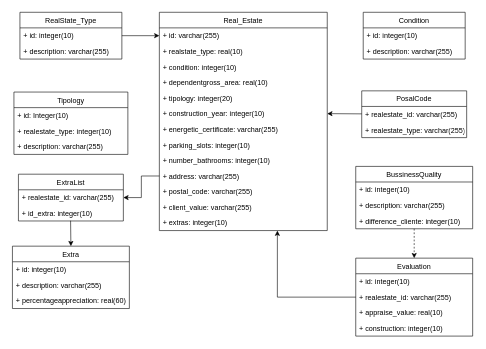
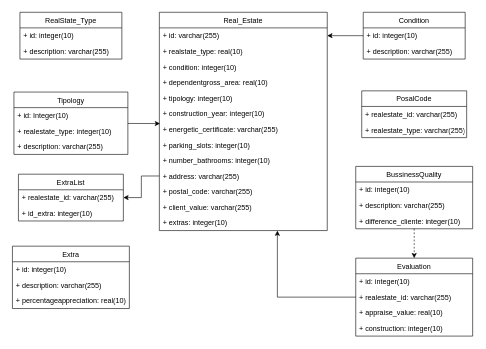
  <mxCell id="0" />
  <mxCell id="1" parent="0" />
- <mxCell id="2" style="rounded=0;orthogonalLoop=1;jettySize=auto;html=1;entryX=0;entryY=0.5;entryDx=0;entryDy=0;" edge="1" parent="1" source="3" target="20"><mxGeometry relative="1" as="geometry" /></mxCell>
  <mxCell id="3" value="RealState_Type" style="swimlane;fontStyle=0;childLayout=stackLayout;horizontal=1;startSize=26;fillColor=none;horizontalStack=0;resizeParent=1;resizeParentMax=0;resizeLast=0;collapsible=1;marginBottom=0;" vertex="1" parent="1"><mxGeometry x="32.5" y="20" width="170" height="78" as="geometry" /></mxCell>
  <mxCell id="4" value="+ id: integer(10)" style="text;strokeColor=none;fillColor=none;align=left;verticalAlign=top;spacingLeft=4;spacingRight=4;overflow=hidden;rotatable=0;points=[[0,0.5],[1,0.5]];portConstraint=eastwest;" vertex="1" parent="3"><mxGeometry y="26" width="170" height="26" as="geometry" /></mxCell>
  <mxCell id="5" value="+ description: varchar(255)" style="text;strokeColor=none;fillColor=none;align=left;verticalAlign=top;spacingLeft=4;spacingRight=4;overflow=hidden;rotatable=0;points=[[0,0.5],[1,0.5]];portConstraint=eastwest;" vertex="1" parent="3"><mxGeometry y="52" width="170" height="26" as="geometry" /></mxCell>
+ <mxCell id="6" style="edgeStyle=none;rounded=0;orthogonalLoop=1;jettySize=auto;html=1;entryX=0.004;entryY=0.137;entryDx=0;entryDy=0;entryPerimeter=0;" edge="1" parent="1" source="7" target="26"><mxGeometry relative="1" as="geometry" /></mxCell>
  <mxCell id="7" value="Tipology" style="swimlane;fontStyle=0;childLayout=stackLayout;horizontal=1;startSize=26;fillColor=none;horizontalStack=0;resizeParent=1;resizeParentMax=0;resizeLast=0;collapsible=1;marginBottom=0;" vertex="1" parent="1"><mxGeometry x="22.5" y="153" width="190" height="104" as="geometry" /></mxCell>
  <mxCell id="8" value="+ id: Integer(10)" style="text;strokeColor=none;fillColor=none;align=left;verticalAlign=top;spacingLeft=4;spacingRight=4;overflow=hidden;rotatable=0;points=[[0,0.5],[1,0.5]];portConstraint=eastwest;" vertex="1" parent="7"><mxGeometry y="26" width="190" height="26" as="geometry" /></mxCell>
  <mxCell id="9" value="+ realestate_type: integer(10)" style="text;strokeColor=none;fillColor=none;align=left;verticalAlign=top;spacingLeft=4;spacingRight=4;overflow=hidden;rotatable=0;points=[[0,0.5],[1,0.5]];portConstraint=eastwest;" vertex="1" parent="7"><mxGeometry y="52" width="190" height="26" as="geometry" /></mxCell>
  <mxCell id="10" value="+ description: varchar(255)" style="text;strokeColor=none;fillColor=none;align=left;verticalAlign=top;spacingLeft=4;spacingRight=4;overflow=hidden;rotatable=0;points=[[0,0.5],[1,0.5]];portConstraint=eastwest;" vertex="1" parent="7"><mxGeometry y="78" width="190" height="26" as="geometry" /></mxCell>
  <mxCell id="11" style="edgeStyle=orthogonalEdgeStyle;rounded=0;orthogonalLoop=1;jettySize=auto;html=1;exitX=0;exitY=0.5;exitDx=0;exitDy=0;entryX=1;entryY=0.5;entryDx=0;entryDy=0;" edge="1" parent="1" source="29" target="13"><mxGeometry relative="1" as="geometry"><mxPoint x="305" y="470" as="targetPoint" /></mxGeometry></mxCell>
  <mxCell id="12" value="ExtraList" style="swimlane;fontStyle=0;childLayout=stackLayout;horizontal=1;startSize=26;fillColor=none;horizontalStack=0;resizeParent=1;resizeParentMax=0;resizeLast=0;collapsible=1;marginBottom=0;" vertex="1" parent="1"><mxGeometry x="30" y="290" width="175" height="78" as="geometry" /></mxCell>
  <mxCell id="13" value="+ realestate_id: varchar(255)" style="text;strokeColor=none;fillColor=none;align=left;verticalAlign=top;spacingLeft=4;spacingRight=4;overflow=hidden;rotatable=0;points=[[0,0.5],[1,0.5]];portConstraint=eastwest;" vertex="1" parent="12"><mxGeometry y="26" width="175" height="26" as="geometry" /></mxCell>
  <mxCell id="14" value="+ id_extra: integer(10)" style="text;strokeColor=none;fillColor=none;align=left;verticalAlign=top;spacingLeft=4;spacingRight=4;overflow=hidden;rotatable=0;points=[[0,0.5],[1,0.5]];portConstraint=eastwest;" vertex="1" parent="12"><mxGeometry y="52" width="175" height="26" as="geometry" /></mxCell>
  <mxCell id="15" value="Extra" style="swimlane;fontStyle=0;childLayout=stackLayout;horizontal=1;startSize=26;fillColor=none;horizontalStack=0;resizeParent=1;resizeParentMax=0;resizeLast=0;collapsible=1;marginBottom=0;" vertex="1" parent="1"><mxGeometry x="20" y="410" width="195" height="104" as="geometry" /></mxCell>
  <mxCell id="16" value="+ id: integer(10)" style="text;strokeColor=none;fillColor=none;align=left;verticalAlign=top;spacingLeft=4;spacingRight=4;overflow=hidden;rotatable=0;points=[[0,0.5],[1,0.5]];portConstraint=eastwest;" vertex="1" parent="15"><mxGeometry y="26" width="195" height="26" as="geometry" /></mxCell>
  <mxCell id="17" value="+ description: varchar(255)" style="text;strokeColor=none;fillColor=none;align=left;verticalAlign=top;spacingLeft=4;spacingRight=4;overflow=hidden;rotatable=0;points=[[0,0.5],[1,0.5]];portConstraint=eastwest;" vertex="1" parent="15"><mxGeometry y="52" width="195" height="26" as="geometry" /></mxCell>
- <mxCell id="18" value="+ percentageappreciation: real(60)" style="text;strokeColor=none;fillColor=none;align=left;verticalAlign=top;spacingLeft=4;spacingRight=4;overflow=hidden;rotatable=0;points=[[0,0.5],[1,0.5]];portConstraint=eastwest;" vertex="1" parent="15"><mxGeometry y="78" width="195" height="26" as="geometry" /></mxCell>
+ <mxCell id="18" value="+ percentageappreciation: real(10)" style="text;strokeColor=none;fillColor=none;align=left;verticalAlign=top;spacingLeft=4;spacingRight=4;overflow=hidden;rotatable=0;points=[[0,0.5],[1,0.5]];portConstraint=eastwest;" vertex="1" parent="15"><mxGeometry y="78" width="195" height="26" as="geometry" /></mxCell>
  <mxCell id="19" value="Real_Estate" style="swimlane;fontStyle=0;childLayout=stackLayout;horizontal=1;startSize=26;fillColor=none;horizontalStack=0;resizeParent=1;resizeParentMax=0;resizeLast=0;collapsible=1;marginBottom=0;" vertex="1" parent="1"><mxGeometry x="265" y="20" width="280" height="364" as="geometry" /></mxCell>
  <mxCell id="20" value="+ id: varchar(255)" style="text;strokeColor=none;fillColor=none;align=left;verticalAlign=top;spacingLeft=4;spacingRight=4;overflow=hidden;rotatable=0;points=[[0,0.5],[1,0.5]];portConstraint=eastwest;" vertex="1" parent="19"><mxGeometry y="26" width="280" height="26" as="geometry" /></mxCell>
  <mxCell id="21" value="+ realstate_type: real(10)" style="text;strokeColor=none;fillColor=none;align=left;verticalAlign=top;spacingLeft=4;spacingRight=4;overflow=hidden;rotatable=0;points=[[0,0.5],[1,0.5]];portConstraint=eastwest;" vertex="1" parent="19"><mxGeometry y="52" width="280" height="26" as="geometry" /></mxCell>
  <mxCell id="22" value="+ condition: integer(10)" style="text;strokeColor=none;fillColor=none;align=left;verticalAlign=top;spacingLeft=4;spacingRight=4;overflow=hidden;rotatable=0;points=[[0,0.5],[1,0.5]];portConstraint=eastwest;" vertex="1" parent="19"><mxGeometry y="78" width="280" height="26" as="geometry" /></mxCell>
  <mxCell id="23" value="+ dependentgross_area: real(10)" style="text;strokeColor=none;fillColor=none;align=left;verticalAlign=top;spacingLeft=4;spacingRight=4;overflow=hidden;rotatable=0;points=[[0,0.5],[1,0.5]];portConstraint=eastwest;" vertex="1" parent="19"><mxGeometry y="104" width="280" height="26" as="geometry" /></mxCell>
- <mxCell id="24" value="+ tipology: integer(20)" style="text;strokeColor=none;fillColor=none;align=left;verticalAlign=top;spacingLeft=4;spacingRight=4;overflow=hidden;rotatable=0;points=[[0,0.5],[1,0.5]];portConstraint=eastwest;" vertex="1" parent="19"><mxGeometry y="130" width="280" height="26" as="geometry" /></mxCell>
+ <mxCell id="24" value="+ tipology: integer(10)" style="text;strokeColor=none;fillColor=none;align=left;verticalAlign=top;spacingLeft=4;spacingRight=4;overflow=hidden;rotatable=0;points=[[0,0.5],[1,0.5]];portConstraint=eastwest;" vertex="1" parent="19"><mxGeometry y="130" width="280" height="26" as="geometry" /></mxCell>
  <mxCell id="25" value="+ construction_year: integer(10)" style="text;strokeColor=none;fillColor=none;align=left;verticalAlign=top;spacingLeft=4;spacingRight=4;overflow=hidden;rotatable=0;points=[[0,0.5],[1,0.5]];portConstraint=eastwest;" vertex="1" parent="19"><mxGeometry y="156" width="280" height="26" as="geometry" /></mxCell>
  <mxCell id="26" value="+ energetic_certificate: varchar(255)" style="text;strokeColor=none;fillColor=none;align=left;verticalAlign=top;spacingLeft=4;spacingRight=4;overflow=hidden;rotatable=0;points=[[0,0.5],[1,0.5]];portConstraint=eastwest;" vertex="1" parent="19"><mxGeometry y="182" width="280" height="26" as="geometry" /></mxCell>
  <mxCell id="27" value="+ parking_slots: integer(10)" style="text;strokeColor=none;fillColor=none;align=left;verticalAlign=top;spacingLeft=4;spacingRight=4;overflow=hidden;rotatable=0;points=[[0,0.5],[1,0.5]];portConstraint=eastwest;" vertex="1" parent="19"><mxGeometry y="208" width="280" height="26" as="geometry" /></mxCell>
  <mxCell id="28" value="+ number_bathrooms: integer(10)" style="text;strokeColor=none;fillColor=none;align=left;verticalAlign=top;spacingLeft=4;spacingRight=4;overflow=hidden;rotatable=0;points=[[0,0.5],[1,0.5]];portConstraint=eastwest;" vertex="1" parent="19"><mxGeometry y="234" width="280" height="26" as="geometry" /></mxCell>
  <mxCell id="29" value="+ address: varchar(255)" style="text;strokeColor=none;fillColor=none;align=left;verticalAlign=top;spacingLeft=4;spacingRight=4;overflow=hidden;rotatable=0;points=[[0,0.5],[1,0.5]];portConstraint=eastwest;" vertex="1" parent="19"><mxGeometry y="260" width="280" height="26" as="geometry" /></mxCell>
  <mxCell id="30" value="+ postal_code: varchar(255)" style="text;strokeColor=none;fillColor=none;align=left;verticalAlign=top;spacingLeft=4;spacingRight=4;overflow=hidden;rotatable=0;points=[[0,0.5],[1,0.5]];portConstraint=eastwest;" vertex="1" parent="19"><mxGeometry y="286" width="280" height="26" as="geometry" /></mxCell>
  <mxCell id="31" value="+ client_value: varchar(255)" style="text;strokeColor=none;fillColor=none;align=left;verticalAlign=top;spacingLeft=4;spacingRight=4;overflow=hidden;rotatable=0;points=[[0,0.5],[1,0.5]];portConstraint=eastwest;" vertex="1" parent="19"><mxGeometry y="312" width="280" height="26" as="geometry" /></mxCell>
  <mxCell id="32" value="+ extras: integer(10)" style="text;strokeColor=none;fillColor=none;align=left;verticalAlign=top;spacingLeft=4;spacingRight=4;overflow=hidden;rotatable=0;points=[[0,0.5],[1,0.5]];portConstraint=eastwest;" vertex="1" parent="19"><mxGeometry y="338" width="280" height="26" as="geometry" /></mxCell>
  <mxCell id="33" style="edgeStyle=orthogonalEdgeStyle;rounded=0;orthogonalLoop=1;jettySize=auto;html=1;entryX=0.703;entryY=1.005;entryDx=0;entryDy=0;entryPerimeter=0;exitX=0;exitY=0.5;exitDx=0;exitDy=0;" edge="1" parent="1" source="36" target="32"><mxGeometry relative="1" as="geometry"><mxPoint x="455" y="400" as="targetPoint" /></mxGeometry></mxCell>
  <mxCell id="34" value="Evaluation" style="swimlane;fontStyle=0;childLayout=stackLayout;horizontal=1;startSize=26;fillColor=none;horizontalStack=0;resizeParent=1;resizeParentMax=0;resizeLast=0;collapsible=1;marginBottom=0;" vertex="1" parent="1"><mxGeometry x="592.5" y="430" width="195" height="130" as="geometry" /></mxCell>
  <mxCell id="35" value="+ id: integer(10)" style="text;strokeColor=none;fillColor=none;align=left;verticalAlign=top;spacingLeft=4;spacingRight=4;overflow=hidden;rotatable=0;points=[[0,0.5],[1,0.5]];portConstraint=eastwest;" vertex="1" parent="34"><mxGeometry y="26" width="195" height="26" as="geometry" /></mxCell>
  <mxCell id="36" value="+ realestate_id: varchar(255)" style="text;strokeColor=none;fillColor=none;align=left;verticalAlign=top;spacingLeft=4;spacingRight=4;overflow=hidden;rotatable=0;points=[[0,0.5],[1,0.5]];portConstraint=eastwest;" vertex="1" parent="34"><mxGeometry y="52" width="195" height="26" as="geometry" /></mxCell>
  <mxCell id="37" value="+ appraise_value: real(10)" style="text;strokeColor=none;fillColor=none;align=left;verticalAlign=top;spacingLeft=4;spacingRight=4;overflow=hidden;rotatable=0;points=[[0,0.5],[1,0.5]];portConstraint=eastwest;" vertex="1" parent="34"><mxGeometry y="78" width="195" height="26" as="geometry" /></mxCell>
  <mxCell id="38" value="+ construction: integer(10)" style="text;strokeColor=none;fillColor=none;align=left;verticalAlign=top;spacingLeft=4;spacingRight=4;overflow=hidden;rotatable=0;points=[[0,0.5],[1,0.5]];portConstraint=eastwest;" vertex="1" parent="34"><mxGeometry y="104" width="195" height="26" as="geometry" /></mxCell>
  <mxCell id="39" style="edgeStyle=orthogonalEdgeStyle;rounded=0;orthogonalLoop=1;jettySize=auto;html=1;entryX=0.5;entryY=0;entryDx=0;entryDy=0;dashed=1;" edge="1" parent="1" source="40" target="34"><mxGeometry relative="1" as="geometry" /></mxCell>
  <mxCell id="40" value="BussinessQuality" style="swimlane;fontStyle=0;childLayout=stackLayout;horizontal=1;startSize=26;fillColor=none;horizontalStack=0;resizeParent=1;resizeParentMax=0;resizeLast=0;collapsible=1;marginBottom=0;" vertex="1" parent="1"><mxGeometry x="592.5" y="277" width="195" height="104" as="geometry" /></mxCell>
  <mxCell id="41" value="+ id: integer(10)" style="text;strokeColor=none;fillColor=none;align=left;verticalAlign=top;spacingLeft=4;spacingRight=4;overflow=hidden;rotatable=0;points=[[0,0.5],[1,0.5]];portConstraint=eastwest;" vertex="1" parent="40"><mxGeometry y="26" width="195" height="26" as="geometry" /></mxCell>
  <mxCell id="42" value="+ description: varchar(255)" style="text;strokeColor=none;fillColor=none;align=left;verticalAlign=top;spacingLeft=4;spacingRight=4;overflow=hidden;rotatable=0;points=[[0,0.5],[1,0.5]];portConstraint=eastwest;" vertex="1" parent="40"><mxGeometry y="52" width="195" height="26" as="geometry" /></mxCell>
  <mxCell id="43" value="+ difference_cliente: integer(10)" style="text;strokeColor=none;fillColor=none;align=left;verticalAlign=top;spacingLeft=4;spacingRight=4;overflow=hidden;rotatable=0;points=[[0,0.5],[1,0.5]];portConstraint=eastwest;" vertex="1" parent="40"><mxGeometry y="78" width="195" height="26" as="geometry" /></mxCell>
- <mxCell id="44" style="edgeStyle=none;rounded=0;orthogonalLoop=1;jettySize=auto;html=1;entryX=1;entryY=0.5;entryDx=0;entryDy=0;" edge="1" parent="1" source="45" target="25"><mxGeometry relative="1" as="geometry" /></mxCell>
  <mxCell id="45" value="PosalCode" style="swimlane;fontStyle=0;childLayout=stackLayout;horizontal=1;startSize=26;fillColor=none;horizontalStack=0;resizeParent=1;resizeParentMax=0;resizeLast=0;collapsible=1;marginBottom=0;" vertex="1" parent="1"><mxGeometry x="602.5" y="151" width="175" height="78" as="geometry" /></mxCell>
  <mxCell id="46" value="+ realestate_id: varchar(255)" style="text;strokeColor=none;fillColor=none;align=left;verticalAlign=top;spacingLeft=4;spacingRight=4;overflow=hidden;rotatable=0;points=[[0,0.5],[1,0.5]];portConstraint=eastwest;" vertex="1" parent="45"><mxGeometry y="26" width="175" height="26" as="geometry" /></mxCell>
  <mxCell id="47" value="+ realestate_type: varchar(255)" style="text;strokeColor=none;fillColor=none;align=left;verticalAlign=top;spacingLeft=4;spacingRight=4;overflow=hidden;rotatable=0;points=[[0,0.5],[1,0.5]];portConstraint=eastwest;" vertex="1" parent="45"><mxGeometry y="52" width="175" height="26" as="geometry" /></mxCell>
+ <mxCell id="48" style="edgeStyle=orthogonalEdgeStyle;rounded=0;orthogonalLoop=1;jettySize=auto;html=1;entryX=1;entryY=0.5;entryDx=0;entryDy=0;" edge="1" parent="1" source="49" target="20"><mxGeometry relative="1" as="geometry" /></mxCell>
  <mxCell id="49" value="Condition" style="swimlane;fontStyle=0;childLayout=stackLayout;horizontal=1;startSize=26;fillColor=none;horizontalStack=0;resizeParent=1;resizeParentMax=0;resizeLast=0;collapsible=1;marginBottom=0;" vertex="1" parent="1"><mxGeometry x="605" y="20" width="170" height="78" as="geometry"><mxRectangle x="270" y="520" width="90" height="30" as="alternateBounds" /></mxGeometry></mxCell>
  <mxCell id="50" value="+ id: integer(10)" style="text;strokeColor=none;fillColor=none;align=left;verticalAlign=top;spacingLeft=4;spacingRight=4;overflow=hidden;rotatable=0;points=[[0,0.5],[1,0.5]];portConstraint=eastwest;" vertex="1" parent="49"><mxGeometry y="26" width="170" height="26" as="geometry" /></mxCell>
  <mxCell id="51" value="+ description: varchar(255)" style="text;strokeColor=none;fillColor=none;align=left;verticalAlign=top;spacingLeft=4;spacingRight=4;overflow=hidden;rotatable=0;points=[[0,0.5],[1,0.5]];portConstraint=eastwest;" vertex="1" parent="49"><mxGeometry y="52" width="170" height="26" as="geometry" /></mxCell>
- <mxCell id="52" style="edgeStyle=none;rounded=0;orthogonalLoop=1;jettySize=auto;html=1;entryX=0.5;entryY=0;entryDx=0;entryDy=0;exitX=0.497;exitY=0.984;exitDx=0;exitDy=0;exitPerimeter=0;" edge="1" parent="1" source="14" target="15"><mxGeometry relative="1" as="geometry" /></mxCell>
